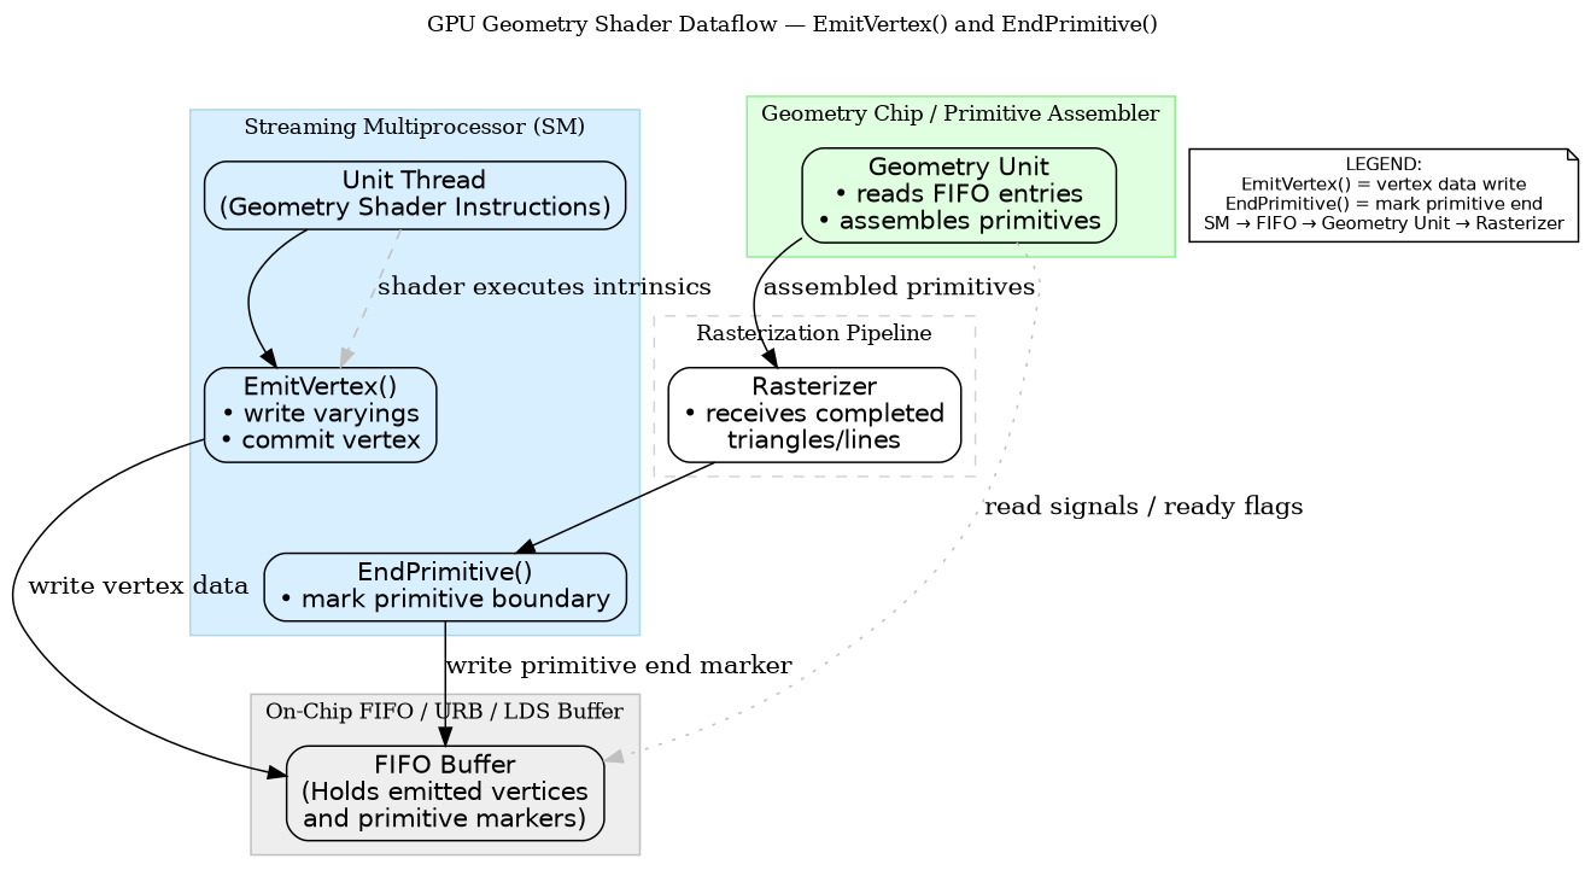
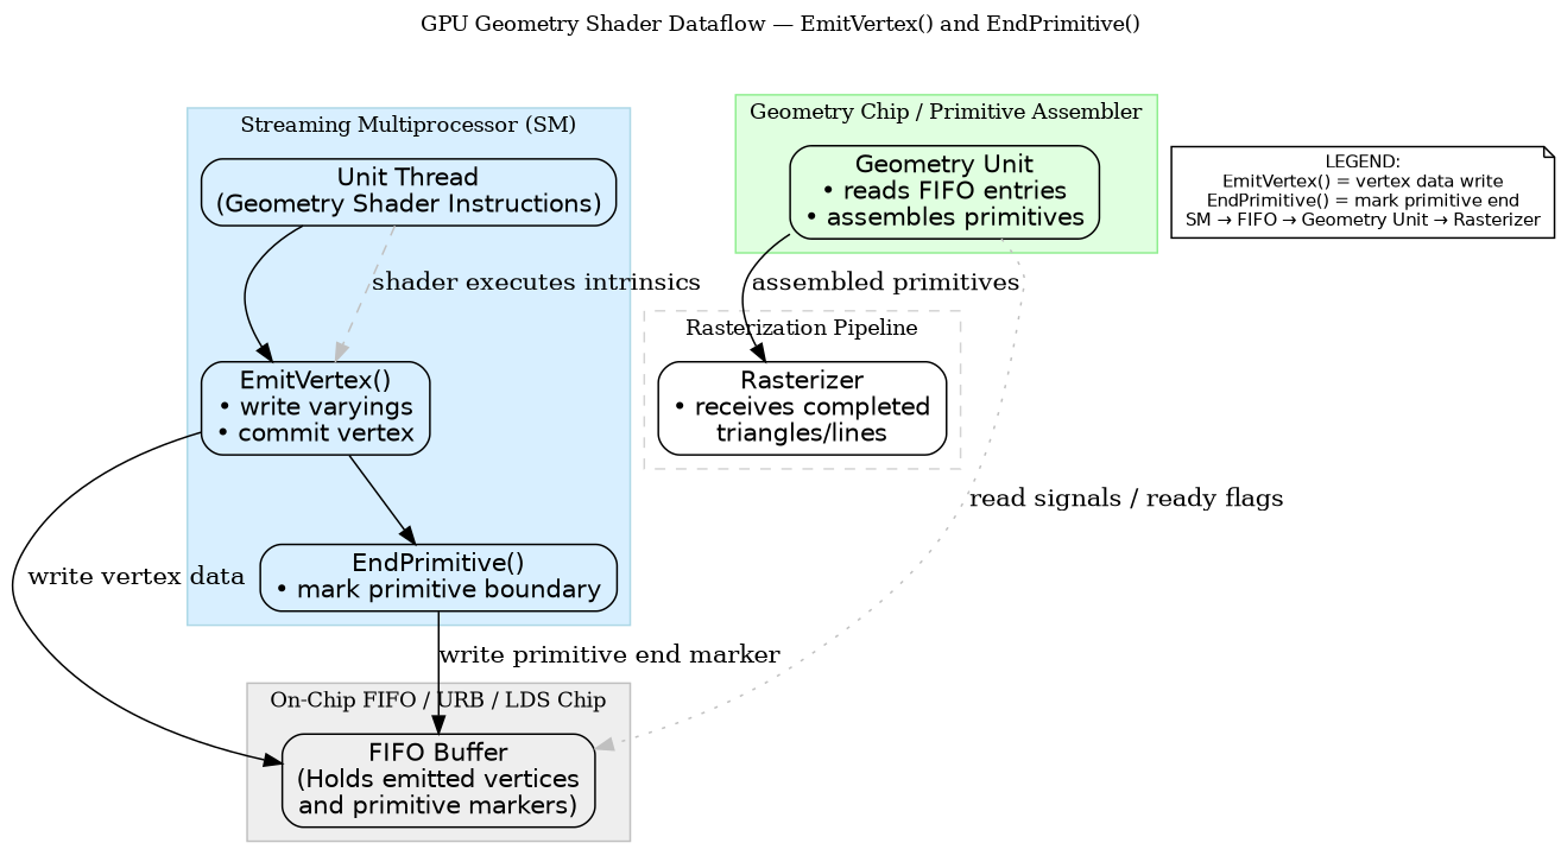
  digraph {
    fontsize=12
    label="GPU Geometry Shader Dataflow — EmitVertex() and EndPrimitive()"
    labelloc=t
    rankdir=TB
    node [fontname=Helvetica shape=box style=rounded]
    n1 [label="Unit Thread\n(Geometry Shader Instructions)"]
    n2 [label="EmitVertex()\n• write varyings\n• commit vertex"]
    n3 [label="EndPrimitive()\n• mark primitive boundary"]
    n4 [label="FIFO Buffer\n(Holds emitted vertices\nand primitive markers)"]
    n5 [label="Geometry Unit\n• reads FIFO entries\n• assembles primitives"]
    n6 [label="Rasterizer\n• receives completed\ntriangles/lines"]
    n7 [fontsize=10 label="LEGEND:\nEmitVertex() = vertex data write\nEndPrimitive() = mark primitive end\nSM → FIFO → Geometry Unit → Rasterizer" shape=note]
    subgraph cluster_1 {
      color=lightblue
      fillcolor="#D8EFFF"
      label="Streaming Multiprocessor (SM)"
      style=filled
      n1
      n2
      n3
    }
    subgraph cluster_2 {
      color=gray
      fillcolor="#EEEEEE"
-     label="On-Chip FIFO / URB / LDS Buffer"
+     label="On-Chip FIFO / URB / LDS Chip"
      style=filled
      n4
    }
    subgraph cluster_3 {
      color=lightgreen
      fillcolor="#E0FFE0"
      label="Geometry Chip / Primitive Assembler"
      style=filled
      n5
    }
    subgraph cluster_4 {
      color=lightgray
      label="Rasterization Pipeline"
      style=dashed
      n6
    }
    n1 -> n2
    n1 -> n2 [color=gray label="shader executes intrinsics" style=dashed]
-   n6 -> n3
+   n2 -> n3
    n2 -> n4 [label="write vertex data"]
    n3 -> n4 [label="write primitive end marker"]
    n5 -> n4 [color=gray label="read signals / ready flags" style=dotted]
    n5 -> n6 [label="assembled primitives"]
  }
